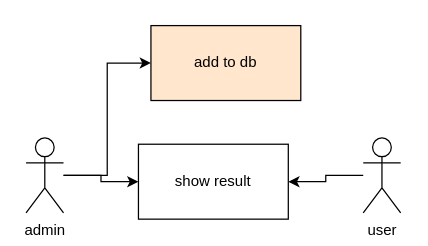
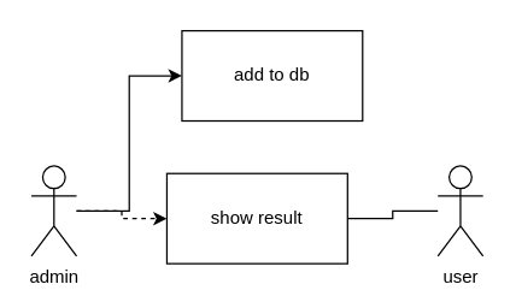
  <mxCell id="0" />
  <mxCell id="1" parent="0" />
  <mxCell id="2" style="edgeStyle=orthogonalEdgeStyle;rounded=0;orthogonalLoop=1;jettySize=auto;html=1;entryX=0;entryY=0.5;entryDx=0;entryDy=0;" edge="1" parent="1" source="4" target="7"><mxGeometry relative="1" as="geometry" /></mxCell>
- <mxCell id="3" style="edgeStyle=orthogonalEdgeStyle;rounded=0;orthogonalLoop=1;jettySize=auto;html=1;entryX=0;entryY=0.5;entryDx=0;entryDy=0;" edge="1" parent="1" source="4" target="8"><mxGeometry relative="1" as="geometry" /></mxCell>
+ <mxCell id="3" style="edgeStyle=orthogonalEdgeStyle;rounded=0;orthogonalLoop=1;jettySize=auto;html=1;entryX=0;entryY=0.5;entryDx=0;entryDy=0;dashed=1;" edge="1" parent="1" source="4" target="8"><mxGeometry relative="1" as="geometry" /></mxCell>
  <mxCell id="4" value="admin" style="shape=umlActor;verticalLabelPosition=bottom;labelBackgroundColor=#ffffff;verticalAlign=top;html=1;outlineConnect=0;" vertex="1" parent="1"><mxGeometry x="20" y="110" width="30" height="60" as="geometry" /></mxCell>
- <mxCell id="5" style="edgeStyle=orthogonalEdgeStyle;rounded=0;orthogonalLoop=1;jettySize=auto;html=1;entryX=1;entryY=0.5;entryDx=0;entryDy=0;" edge="1" parent="1" source="6" target="8"><mxGeometry relative="1" as="geometry" /></mxCell>
+ <mxCell id="5" style="edgeStyle=orthogonalEdgeStyle;rounded=0;orthogonalLoop=1;jettySize=auto;html=1;entryX=1;entryY=0.5;entryDx=0;entryDy=0;endArrow=none;" edge="1" parent="1" source="6" target="8"><mxGeometry relative="1" as="geometry" /></mxCell>
  <mxCell id="6" value="user" style="shape=umlActor;verticalLabelPosition=bottom;labelBackgroundColor=#ffffff;verticalAlign=top;html=1;outlineConnect=0;" vertex="1" parent="1"><mxGeometry x="290" y="110" width="30" height="60" as="geometry" /></mxCell>
- <mxCell id="7" value="add to db" style="rounded=0;whiteSpace=wrap;html=1;fillColor=#ffe6cc;" vertex="1" parent="1"><mxGeometry x="120" y="20" width="120" height="60" as="geometry" /></mxCell>
+ <mxCell id="7" value="add to db" style="rounded=0;whiteSpace=wrap;html=1;" vertex="1" parent="1"><mxGeometry x="120" y="20" width="120" height="60" as="geometry" /></mxCell>
  <mxCell id="8" value="show result" style="rounded=0;whiteSpace=wrap;html=1;" vertex="1" parent="1"><mxGeometry x="110" y="115" width="120" height="60" as="geometry" /></mxCell>
